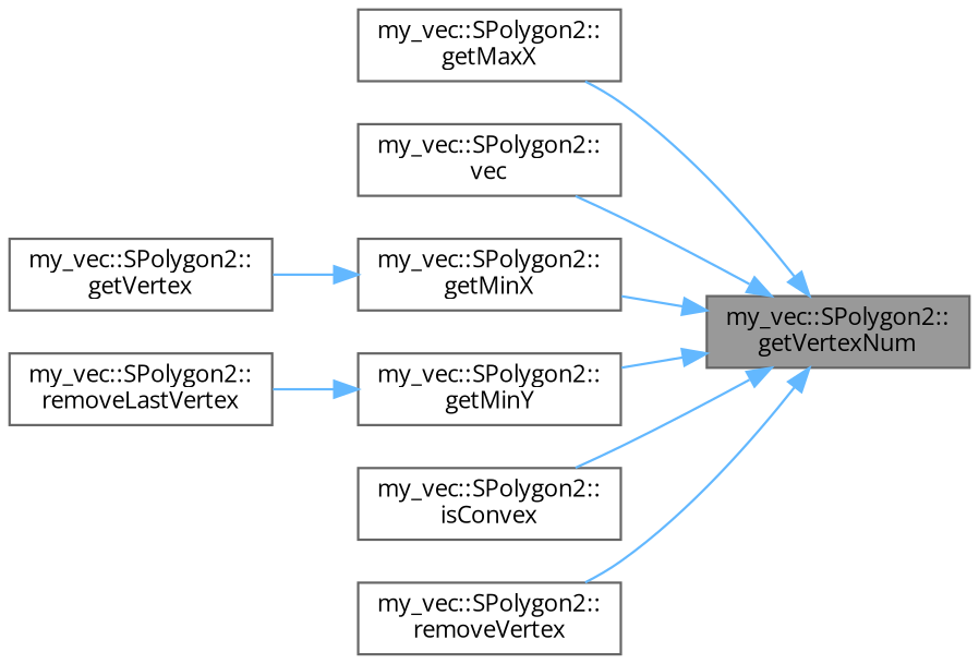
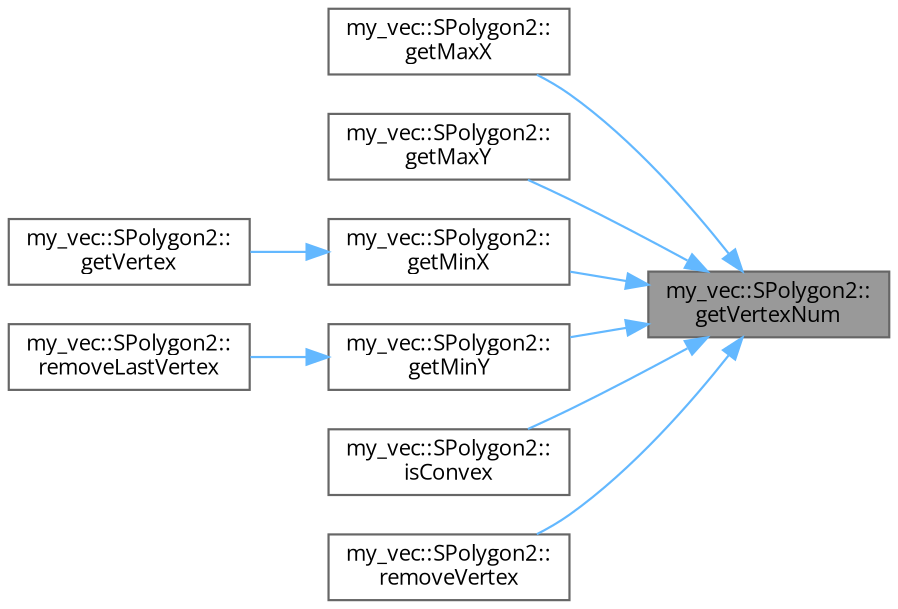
  digraph {
    fontname="Open Sans"
    rankdir=RL
    node [color=grey40 fillcolor=white fontname="Open Sans" fontsize=10 shape=box style=filled]
    edge [color=steelblue1 dir=back fontname="Open Sans" fontsize=10 labelfontname=Helvetica labelfontsize=10 style=solid]
    n1 [color=gray40 fillcolor=grey60 fontcolor=black height=0.2 label="my_vec::SPolygon2::\lgetVertexNum" width=0.4]
    n2 [height=0.2 label="my_vec::SPolygon2::\lgetMaxX" width=0.4]
-   n3 [height=0.2 label="my_vec::SPolygon2::\lvec" width=0.4]
+   n3 [height=0.2 label="my_vec::SPolygon2::\lgetMaxY" width=0.4]
    n4 [height=0.2 label="my_vec::SPolygon2::\lgetMinX" width=0.4]
    n5 [height=0.2 label="my_vec::SPolygon2::\lgetMinY" width=0.4]
    n6 [height=0.2 label="my_vec::SPolygon2::\lisConvex" width=0.4]
    n7 [height=0.2 label="my_vec::SPolygon2::\lremoveVertex" width=0.4]
    n8 [height=0.2 label="my_vec::SPolygon2::\lgetVertex" width=0.4]
    n9 [height=0.2 label="my_vec::SPolygon2::\lremoveLastVertex" width=0.4]
    n1 -> n2
    n1 -> n3
    n1 -> n4
    n1 -> n5
    n1 -> n6
    n1 -> n7
    n4 -> n8
    n5 -> n9
  }
